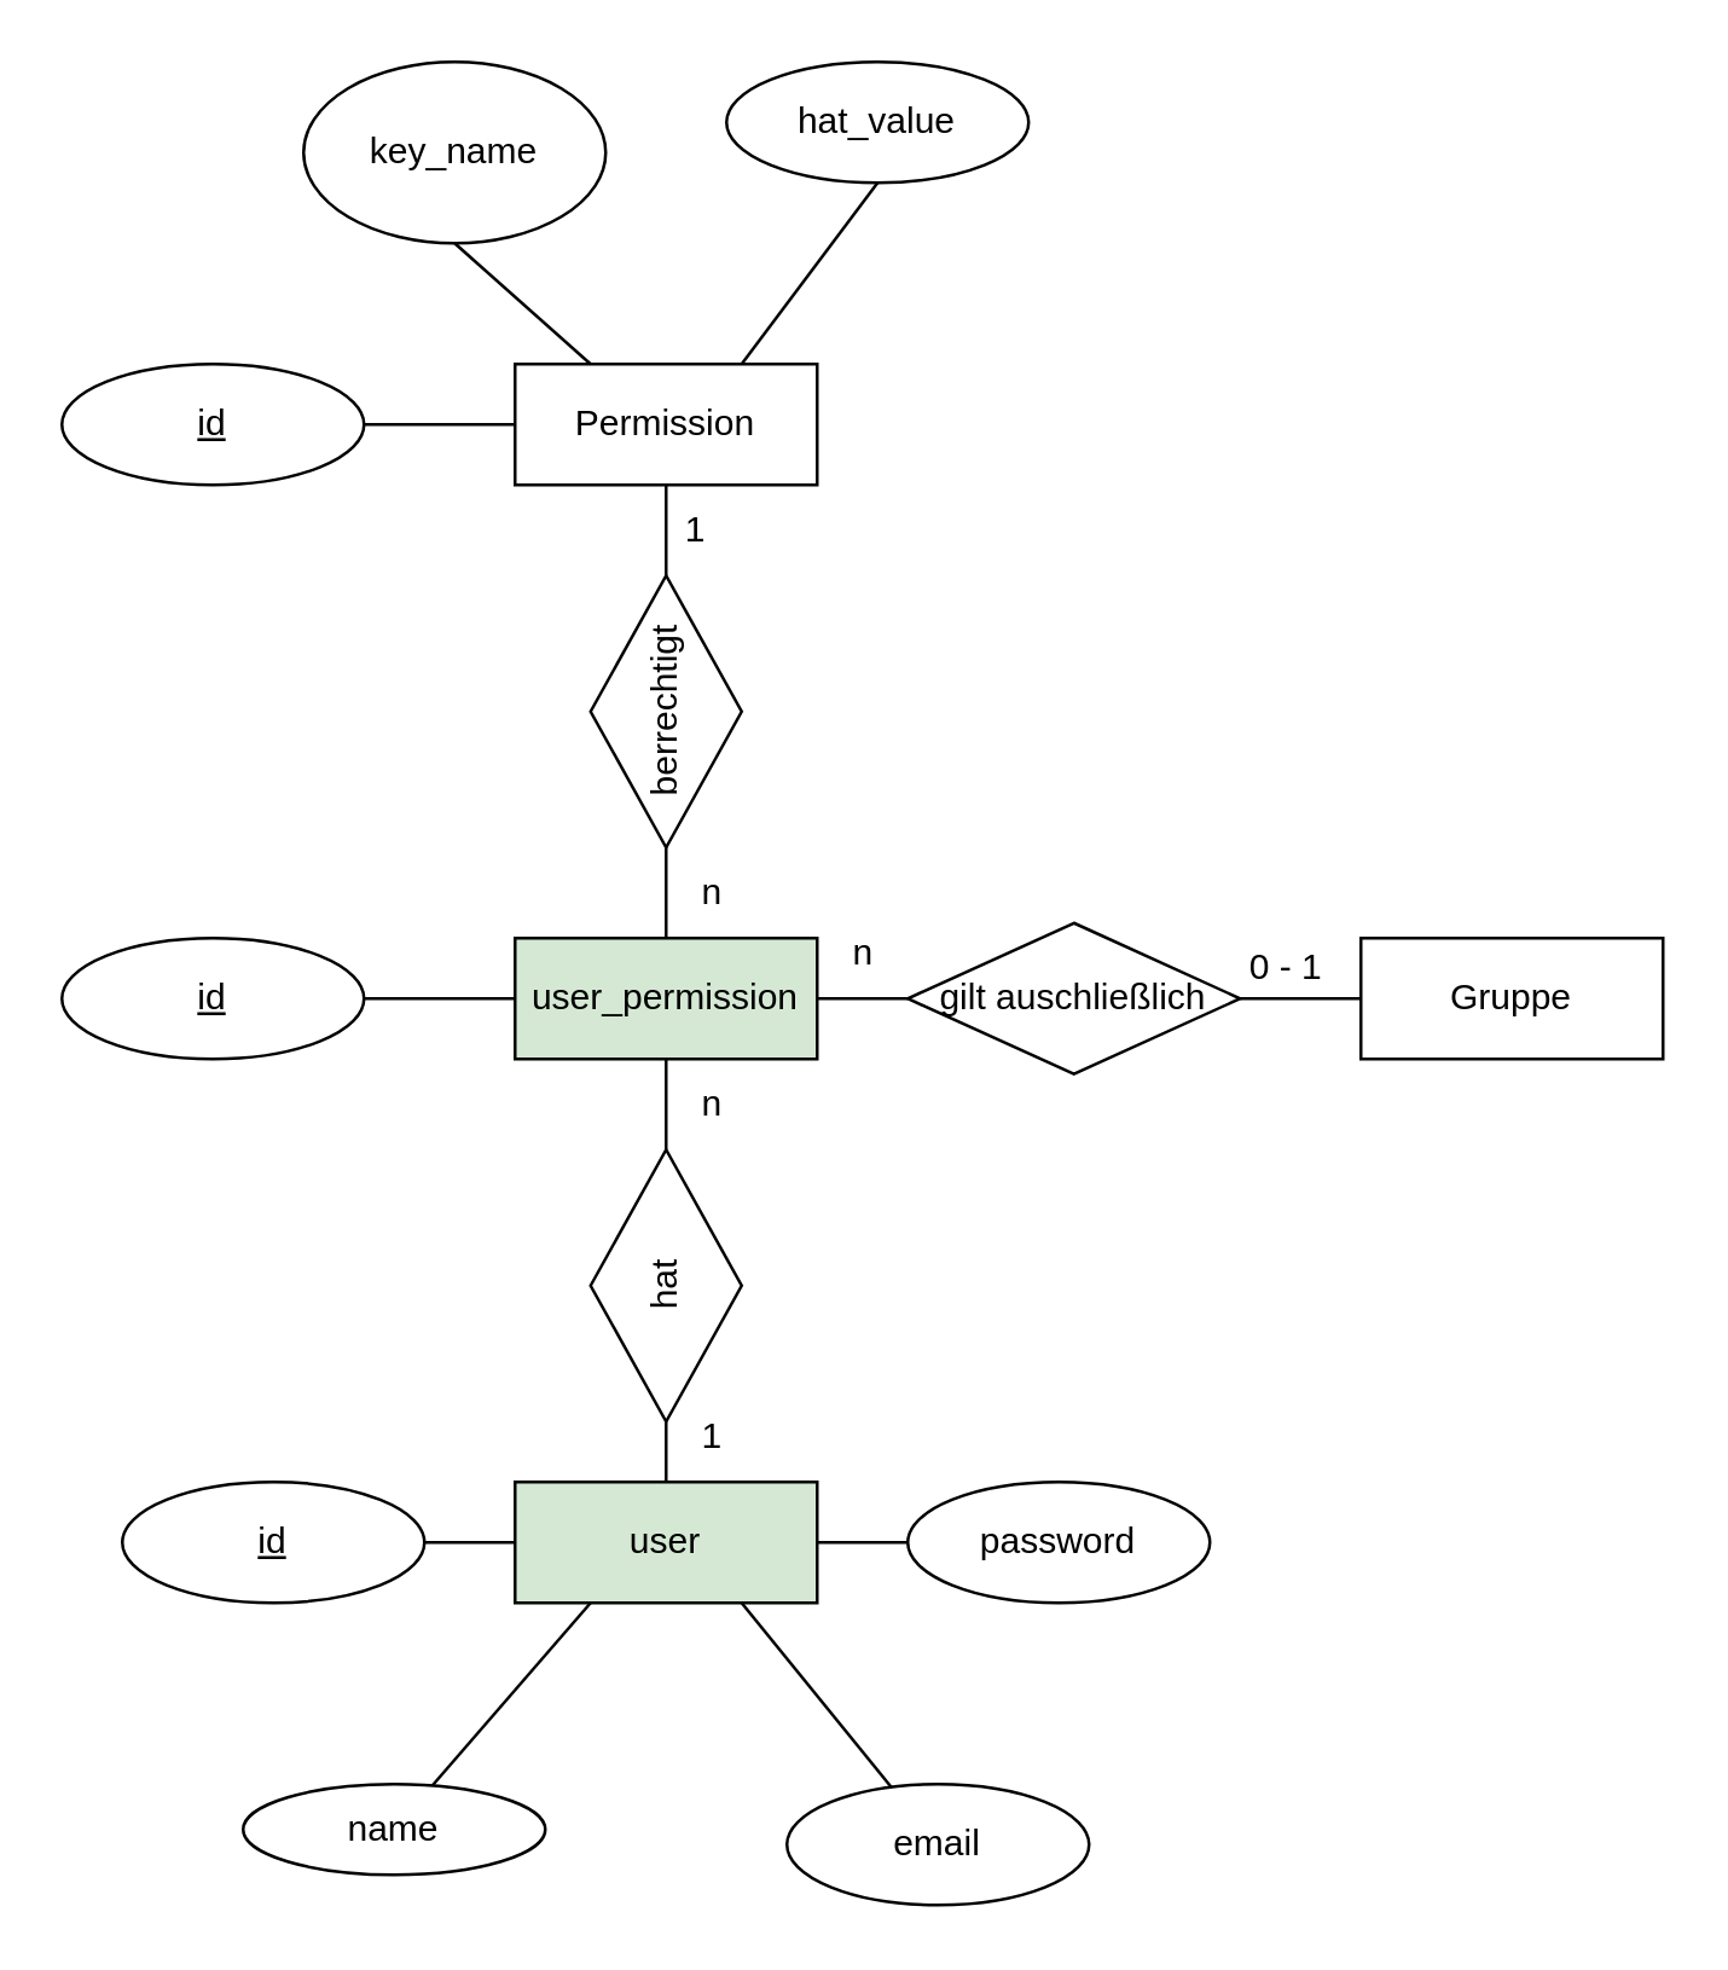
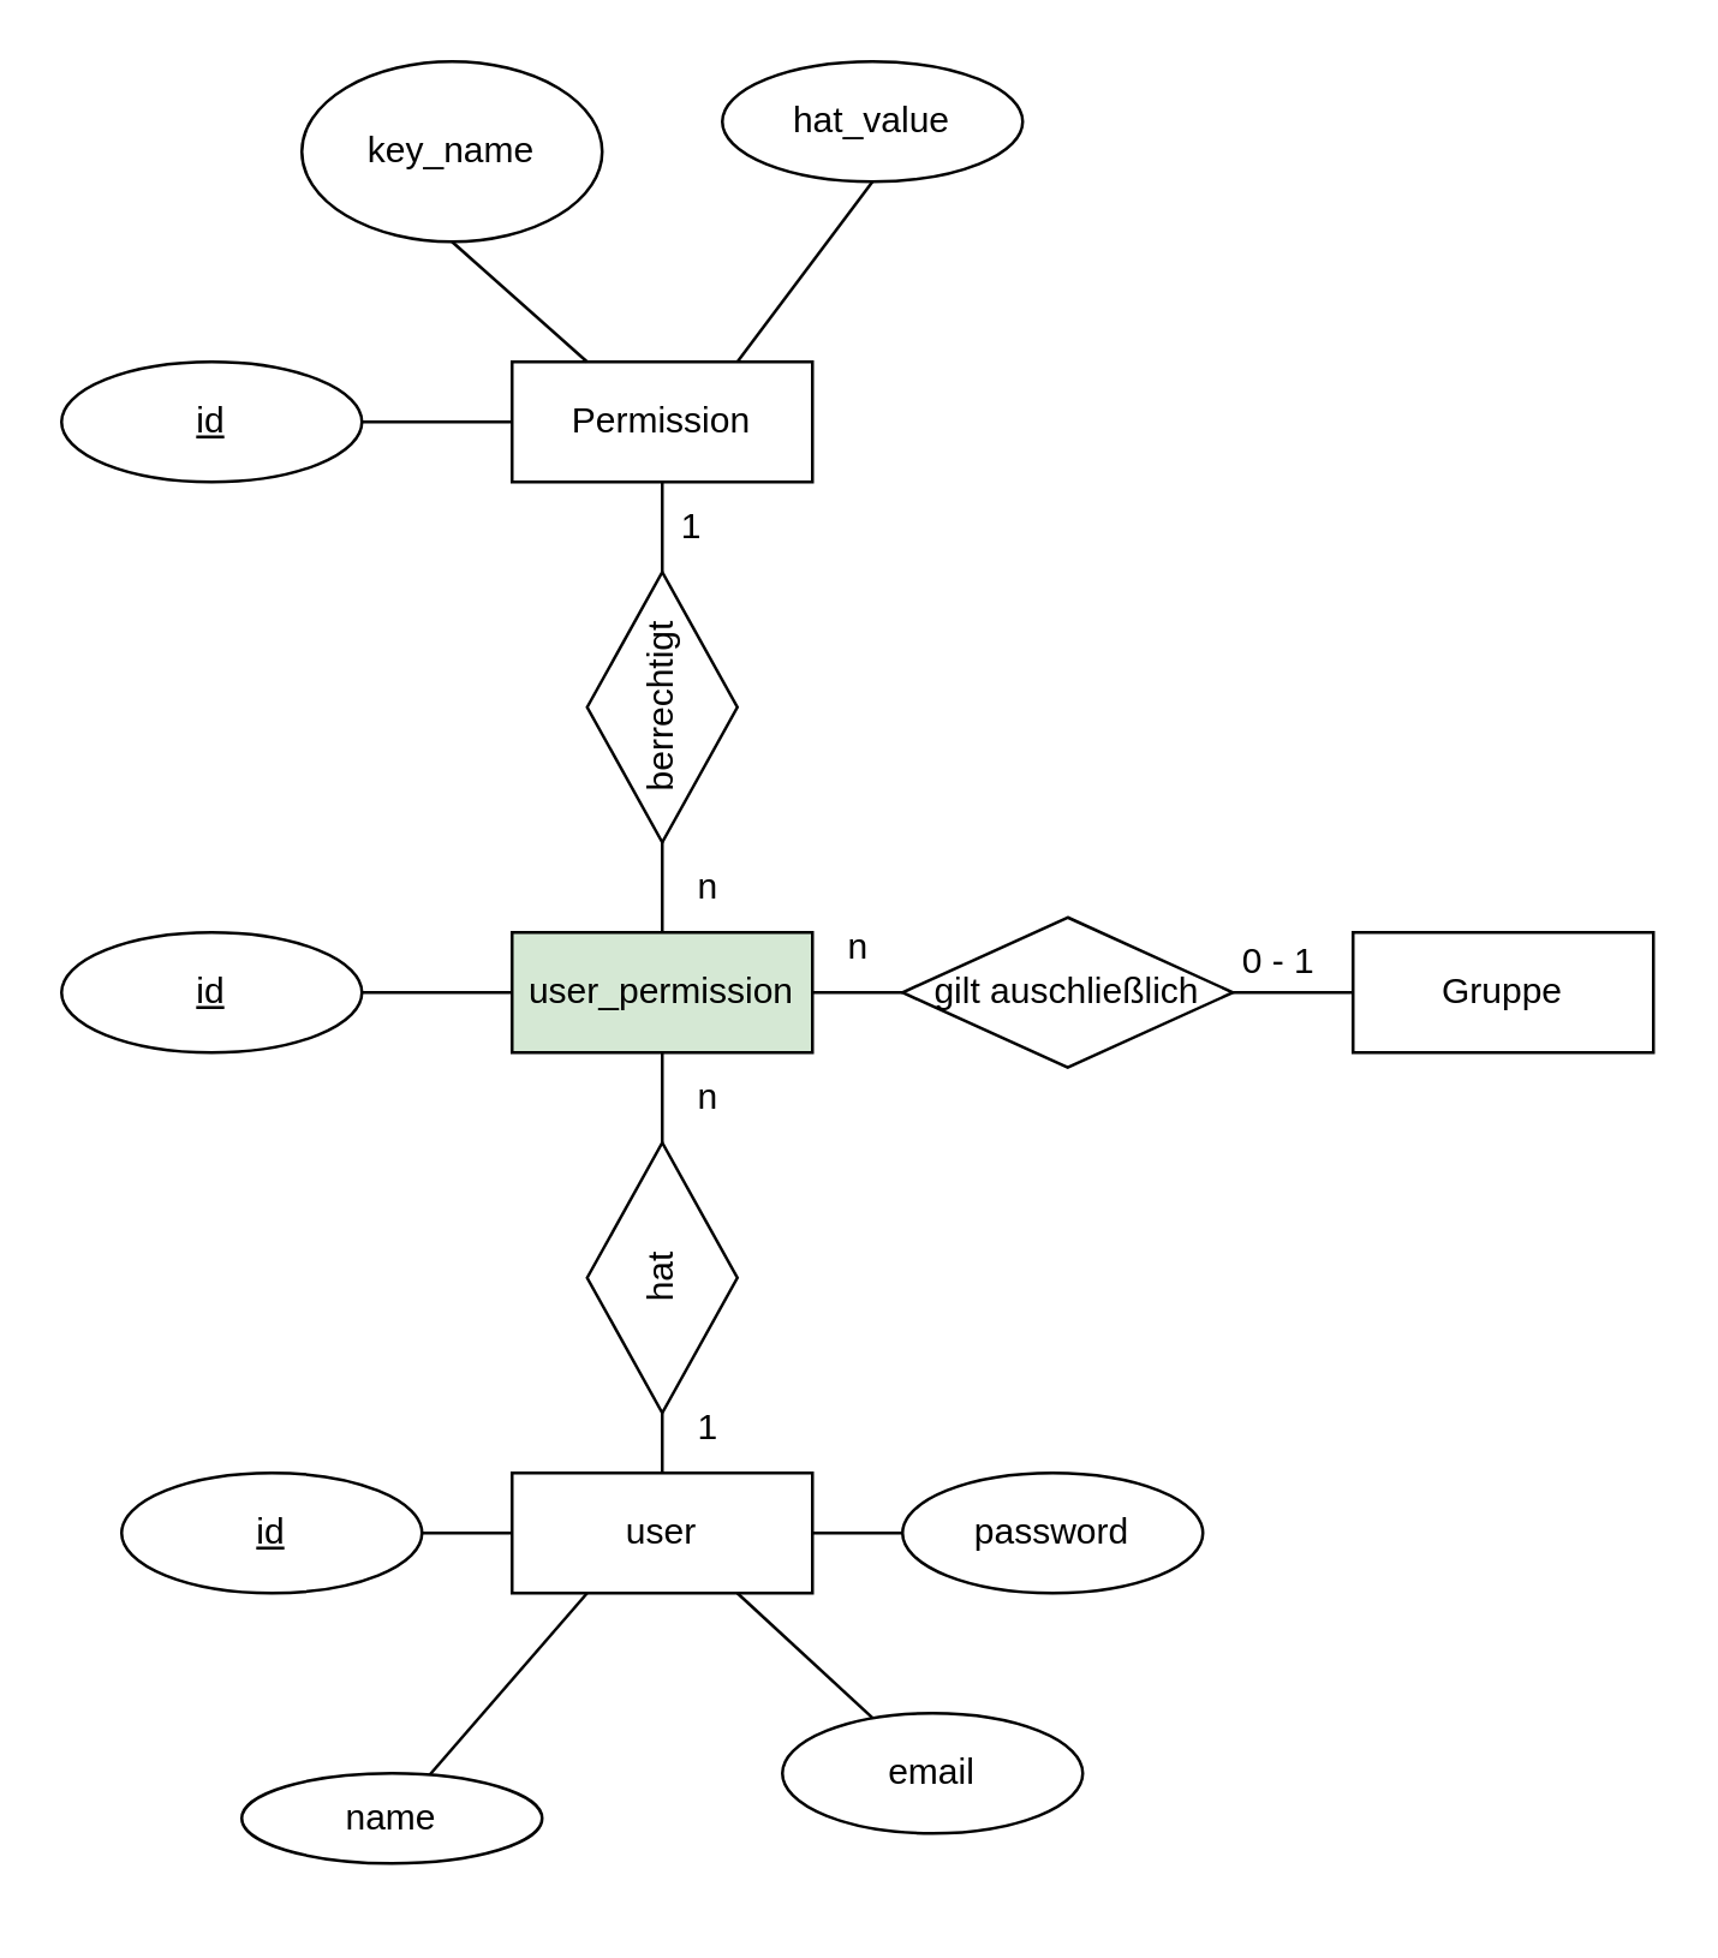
  <mxCell id="0" />
  <mxCell id="1" parent="0" />
  <mxCell id="2" value="Permission" style="whiteSpace=wrap;html=1;align=center;" parent="1" vertex="1"><mxGeometry x="170" y="120" width="100" height="40" as="geometry" /></mxCell>
  <mxCell id="3" style="edgeStyle=none;html=1;exitX=0.5;exitY=1;exitDx=0;exitDy=0;entryX=0.25;entryY=0;entryDx=0;entryDy=0;endArrow=none;endFill=0;" parent="1" source="4" target="2" edge="1"><mxGeometry relative="1" as="geometry" /></mxCell>
  <mxCell id="4" value="key_name" style="ellipse;whiteSpace=wrap;html=1;align=center;" parent="1" vertex="1"><mxGeometry x="100" y="20" width="100" height="60" as="geometry" /></mxCell>
  <mxCell id="5" style="edgeStyle=none;html=1;exitX=0.5;exitY=1;exitDx=0;exitDy=0;entryX=0.75;entryY=0;entryDx=0;entryDy=0;endArrow=none;endFill=0;" parent="1" source="6" target="2" edge="1"><mxGeometry relative="1" as="geometry" /></mxCell>
  <mxCell id="6" value="hat_value" style="ellipse;whiteSpace=wrap;html=1;align=center;" parent="1" vertex="1"><mxGeometry x="240" y="20" width="100" height="40" as="geometry" /></mxCell>
  <mxCell id="7" style="edgeStyle=none;html=1;entryX=0;entryY=0.5;entryDx=0;entryDy=0;endArrow=none;endFill=0;" parent="1" source="8" target="2" edge="1"><mxGeometry relative="1" as="geometry" /></mxCell>
  <mxCell id="8" value="id" style="ellipse;whiteSpace=wrap;html=1;align=center;fontStyle=4;" parent="1" vertex="1"><mxGeometry x="20" y="120" width="100" height="40" as="geometry" /></mxCell>
  <mxCell id="9" style="edgeStyle=none;html=1;entryX=0;entryY=0.5;entryDx=0;entryDy=0;endArrow=none;endFill=0;" edge="1" parent="1" source="10" target="34"><mxGeometry relative="1" as="geometry" /></mxCell>
  <mxCell id="10" value="user_permission" style="whiteSpace=wrap;html=1;align=center;fillColor=#d5e8d4;" parent="1" vertex="1"><mxGeometry x="170" y="310" width="100" height="40" as="geometry" /></mxCell>
- <mxCell id="11" value="user" style="whiteSpace=wrap;html=1;align=center;fillColor=#d5e8d4;" parent="1" vertex="1"><mxGeometry x="170" y="490" width="100" height="40" as="geometry" /></mxCell>
+ <mxCell id="11" value="user" style="whiteSpace=wrap;html=1;align=center;" parent="1" vertex="1"><mxGeometry x="170" y="490" width="100" height="40" as="geometry" /></mxCell>
  <mxCell id="12" style="edgeStyle=none;html=1;entryX=0;entryY=0.5;entryDx=0;entryDy=0;endArrow=none;endFill=0;" parent="1" source="13" target="11" edge="1"><mxGeometry relative="1" as="geometry" /></mxCell>
  <mxCell id="13" value="id" style="ellipse;whiteSpace=wrap;html=1;align=center;fontStyle=4;" parent="1" vertex="1"><mxGeometry x="40" y="490" width="100" height="40" as="geometry" /></mxCell>
  <mxCell id="14" style="edgeStyle=none;html=1;entryX=0.25;entryY=1;entryDx=0;entryDy=0;endArrow=none;endFill=0;" parent="1" source="15" target="11" edge="1"><mxGeometry relative="1" as="geometry" /></mxCell>
  <mxCell id="15" value="name" style="ellipse;whiteSpace=wrap;html=1;align=center;" parent="1" vertex="1"><mxGeometry x="80" y="590" width="100" height="30" as="geometry" /></mxCell>
  <mxCell id="16" style="edgeStyle=none;html=1;entryX=0.75;entryY=1;entryDx=0;entryDy=0;endArrow=none;endFill=0;" parent="1" source="17" target="11" edge="1"><mxGeometry relative="1" as="geometry" /></mxCell>
- <mxCell id="17" value="email" style="ellipse;whiteSpace=wrap;html=1;align=center;" parent="1" vertex="1"><mxGeometry x="260" y="590" width="100" height="40" as="geometry" /></mxCell>
+ <mxCell id="17" value="email" style="ellipse;whiteSpace=wrap;html=1;align=center;" parent="1" vertex="1"><mxGeometry x="260" y="570" width="100" height="40" as="geometry" /></mxCell>
  <mxCell id="18" style="edgeStyle=none;html=1;entryX=1;entryY=0.5;entryDx=0;entryDy=0;endArrow=none;endFill=0;" parent="1" source="19" target="11" edge="1"><mxGeometry relative="1" as="geometry" /></mxCell>
  <mxCell id="19" value="password" style="ellipse;whiteSpace=wrap;html=1;align=center;" parent="1" vertex="1"><mxGeometry x="300" y="490" width="100" height="40" as="geometry" /></mxCell>
  <mxCell id="20" style="edgeStyle=none;html=1;entryX=0.5;entryY=1;entryDx=0;entryDy=0;endArrow=none;endFill=0;" parent="1" source="22" target="2" edge="1"><mxGeometry relative="1" as="geometry" /></mxCell>
  <mxCell id="21" style="edgeStyle=none;html=1;entryX=0.5;entryY=0;entryDx=0;entryDy=0;endArrow=none;endFill=0;" parent="1" target="10" edge="1"><mxGeometry relative="1" as="geometry"><mxPoint x="220" y="270" as="sourcePoint" /></mxGeometry></mxCell>
  <mxCell id="22" value="berrechtigt" style="shape=rhombus;perimeter=rhombusPerimeter;whiteSpace=wrap;html=1;align=center;rotation=-90;" parent="1" vertex="1"><mxGeometry x="175" y="210" width="90" height="50" as="geometry" /></mxCell>
  <mxCell id="23" style="edgeStyle=none;html=1;entryX=0.5;entryY=0;entryDx=0;entryDy=0;endArrow=none;endFill=0;" parent="1" source="25" target="11" edge="1"><mxGeometry relative="1" as="geometry" /></mxCell>
  <mxCell id="24" style="edgeStyle=none;html=1;entryX=0.5;entryY=1;entryDx=0;entryDy=0;endArrow=none;endFill=0;" parent="1" source="25" target="10" edge="1"><mxGeometry relative="1" as="geometry" /></mxCell>
  <mxCell id="25" value="hat" style="shape=rhombus;perimeter=rhombusPerimeter;whiteSpace=wrap;html=1;align=center;rotation=-90;" parent="1" vertex="1"><mxGeometry x="175" y="400" width="90" height="50" as="geometry" /></mxCell>
  <mxCell id="26" value="1" style="text;strokeColor=none;align=center;fillColor=none;html=1;verticalAlign=middle;whiteSpace=wrap;rounded=0;" parent="1" vertex="1"><mxGeometry x="200" y="160" width="60" height="30" as="geometry" /></mxCell>
  <mxCell id="27" value="n" style="text;html=1;align=center;verticalAlign=middle;resizable=0;points=[];autosize=1;strokeColor=none;fillColor=none;" parent="1" vertex="1"><mxGeometry x="220" y="280" width="30" height="30" as="geometry" /></mxCell>
  <mxCell id="28" value="n" style="text;html=1;align=center;verticalAlign=middle;resizable=0;points=[];autosize=1;strokeColor=none;fillColor=none;" parent="1" vertex="1"><mxGeometry x="220" y="350" width="30" height="30" as="geometry" /></mxCell>
  <mxCell id="29" value="1" style="text;html=1;align=center;verticalAlign=middle;resizable=0;points=[];autosize=1;strokeColor=none;fillColor=none;" parent="1" vertex="1"><mxGeometry x="220" y="460" width="30" height="30" as="geometry" /></mxCell>
  <mxCell id="30" style="edgeStyle=none;html=1;entryX=0;entryY=0.5;entryDx=0;entryDy=0;endArrow=none;endFill=0;" parent="1" source="31" target="10" edge="1"><mxGeometry relative="1" as="geometry" /></mxCell>
  <mxCell id="31" value="id" style="ellipse;whiteSpace=wrap;html=1;align=center;fontStyle=4;" parent="1" vertex="1"><mxGeometry x="20" y="310" width="100" height="40" as="geometry" /></mxCell>
  <mxCell id="32" value="Gruppe" style="whiteSpace=wrap;html=1;align=center;" vertex="1" parent="1"><mxGeometry x="450" y="310" width="100" height="40" as="geometry" /></mxCell>
  <mxCell id="33" style="edgeStyle=none;html=1;entryX=0;entryY=0.5;entryDx=0;entryDy=0;endArrow=none;endFill=0;" edge="1" parent="1" source="34" target="32"><mxGeometry relative="1" as="geometry" /></mxCell>
  <mxCell id="34" value="gilt auschließlich" style="shape=rhombus;perimeter=rhombusPerimeter;whiteSpace=wrap;html=1;align=center;" vertex="1" parent="1"><mxGeometry x="300" y="305" width="110" height="50" as="geometry" /></mxCell>
  <mxCell id="35" value="0 - 1" style="text;html=1;align=center;verticalAlign=middle;resizable=0;points=[];autosize=1;strokeColor=none;fillColor=none;" vertex="1" parent="1"><mxGeometry x="400" y="305" width="50" height="30" as="geometry" /></mxCell>
  <mxCell id="36" value="n" style="text;html=1;align=center;verticalAlign=middle;resizable=0;points=[];autosize=1;strokeColor=none;fillColor=none;" vertex="1" parent="1"><mxGeometry x="270" y="300" width="30" height="30" as="geometry" /></mxCell>
